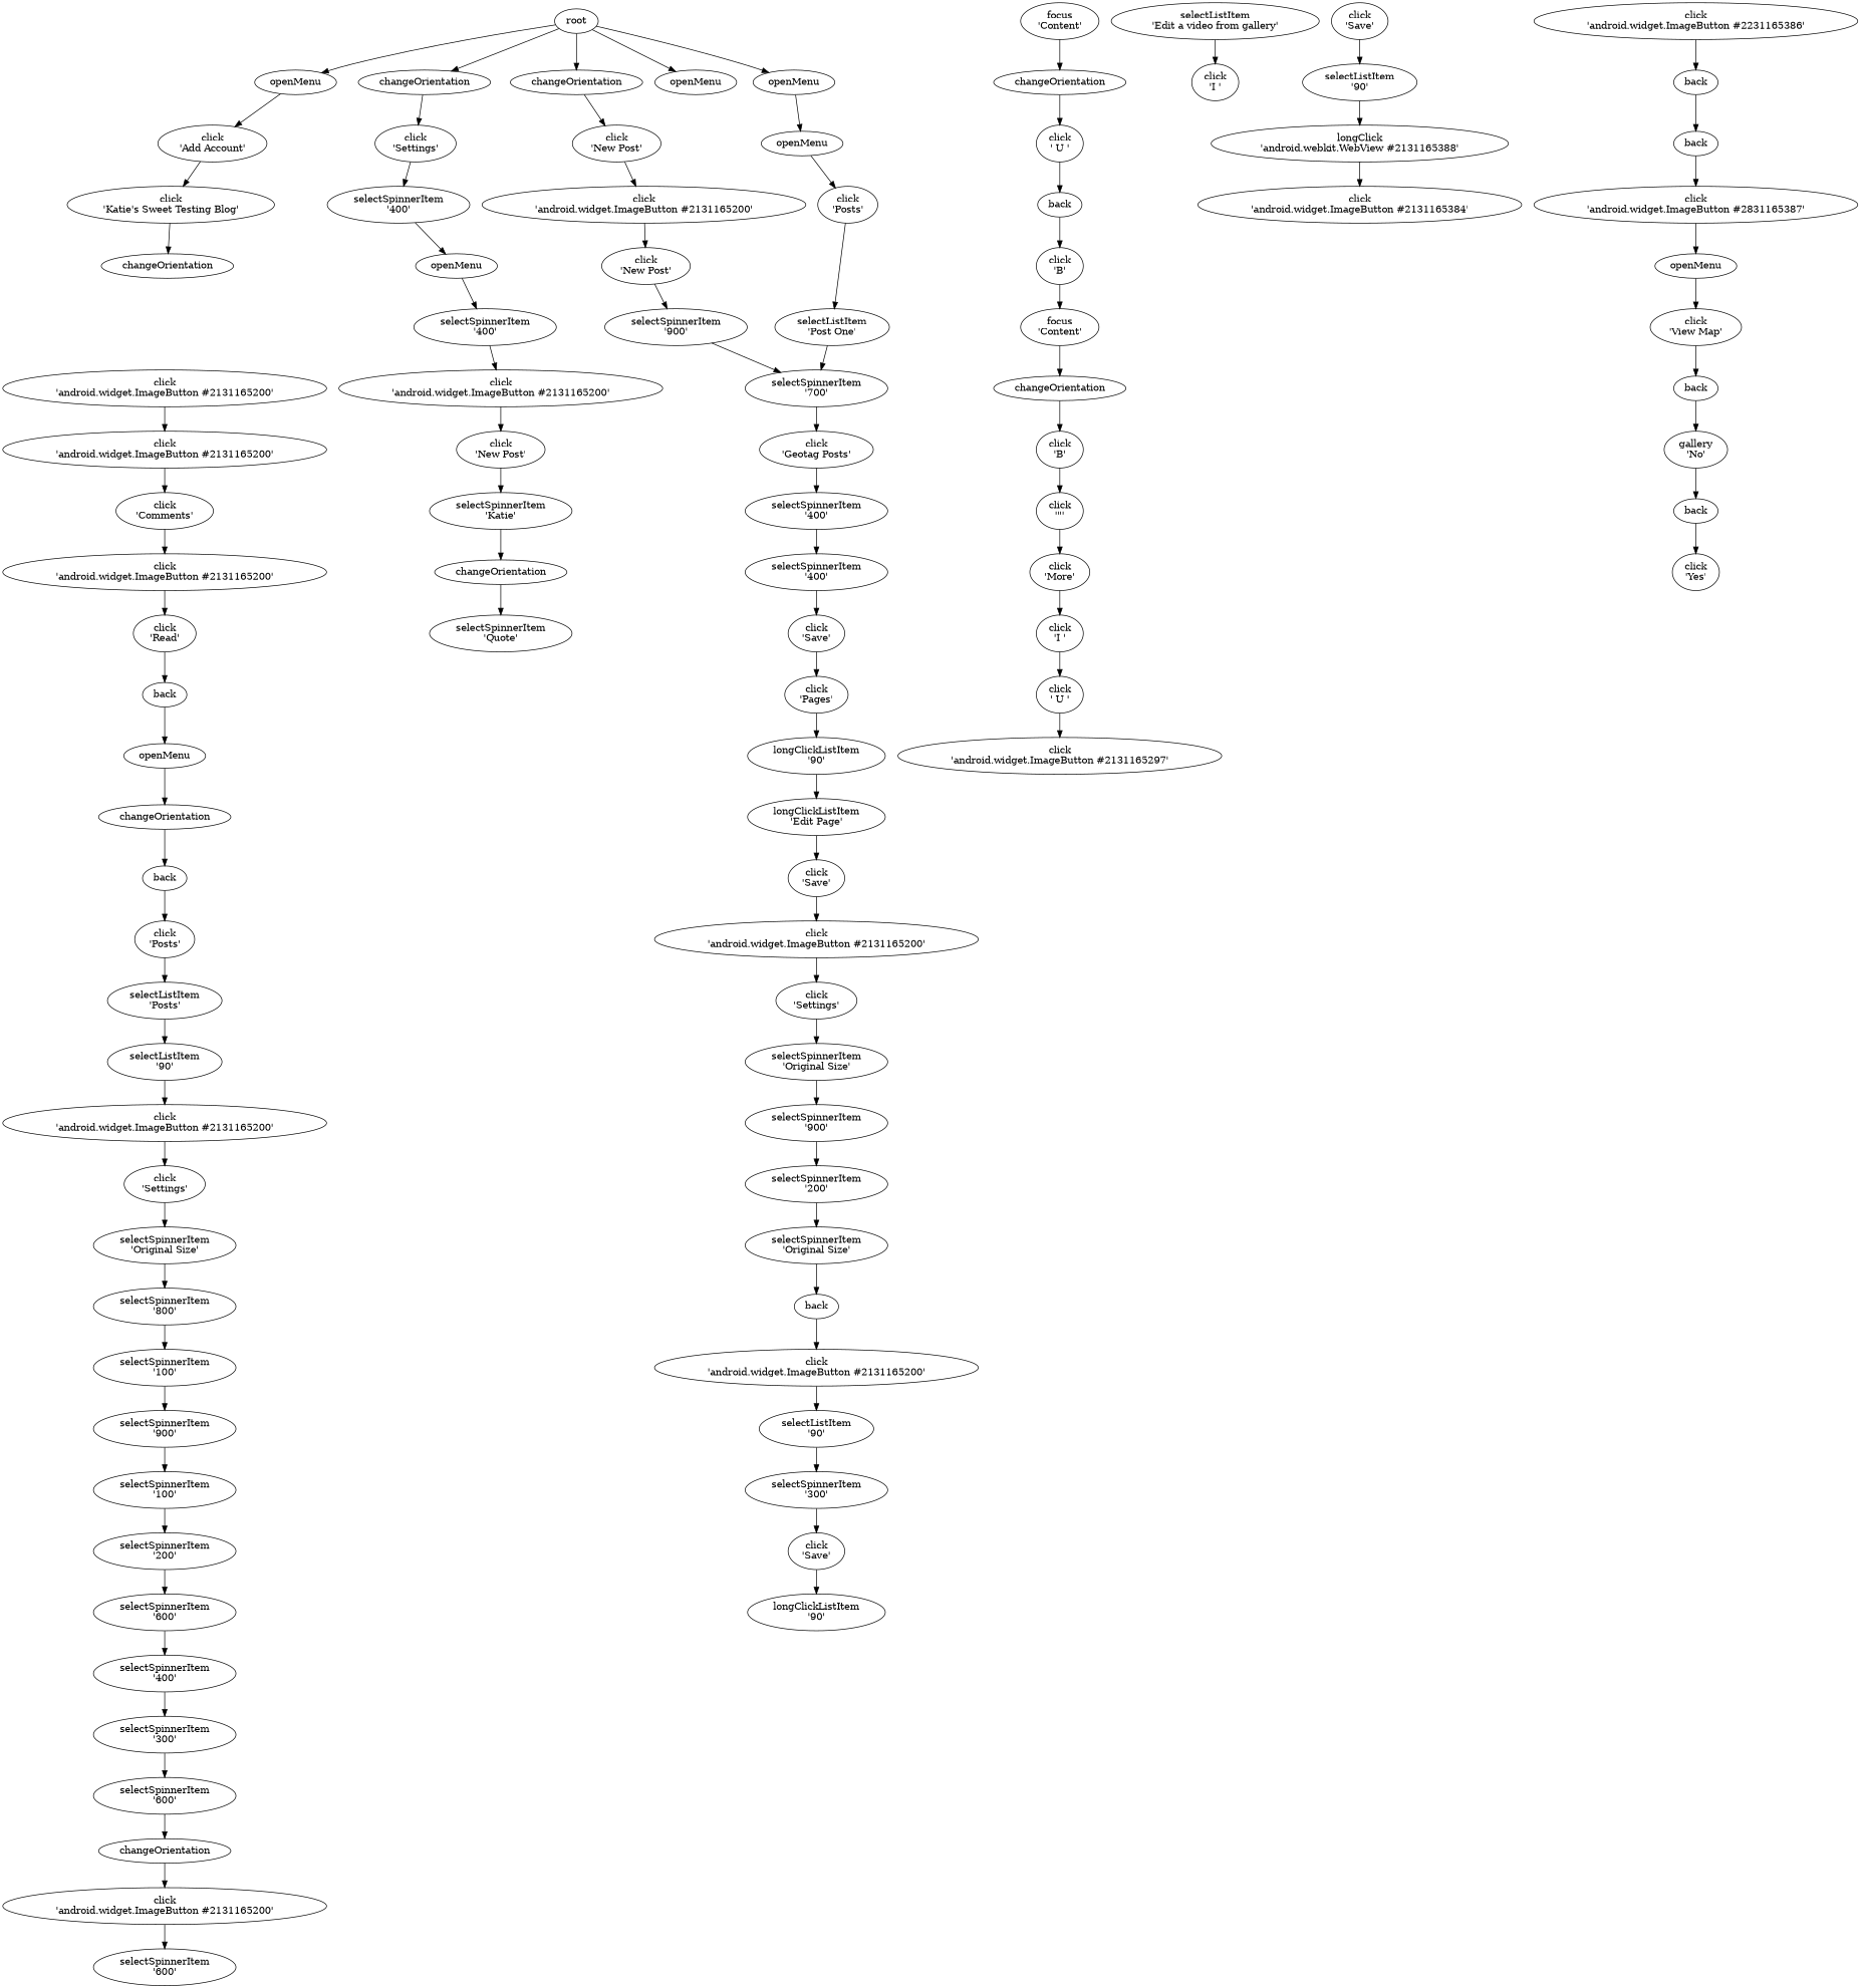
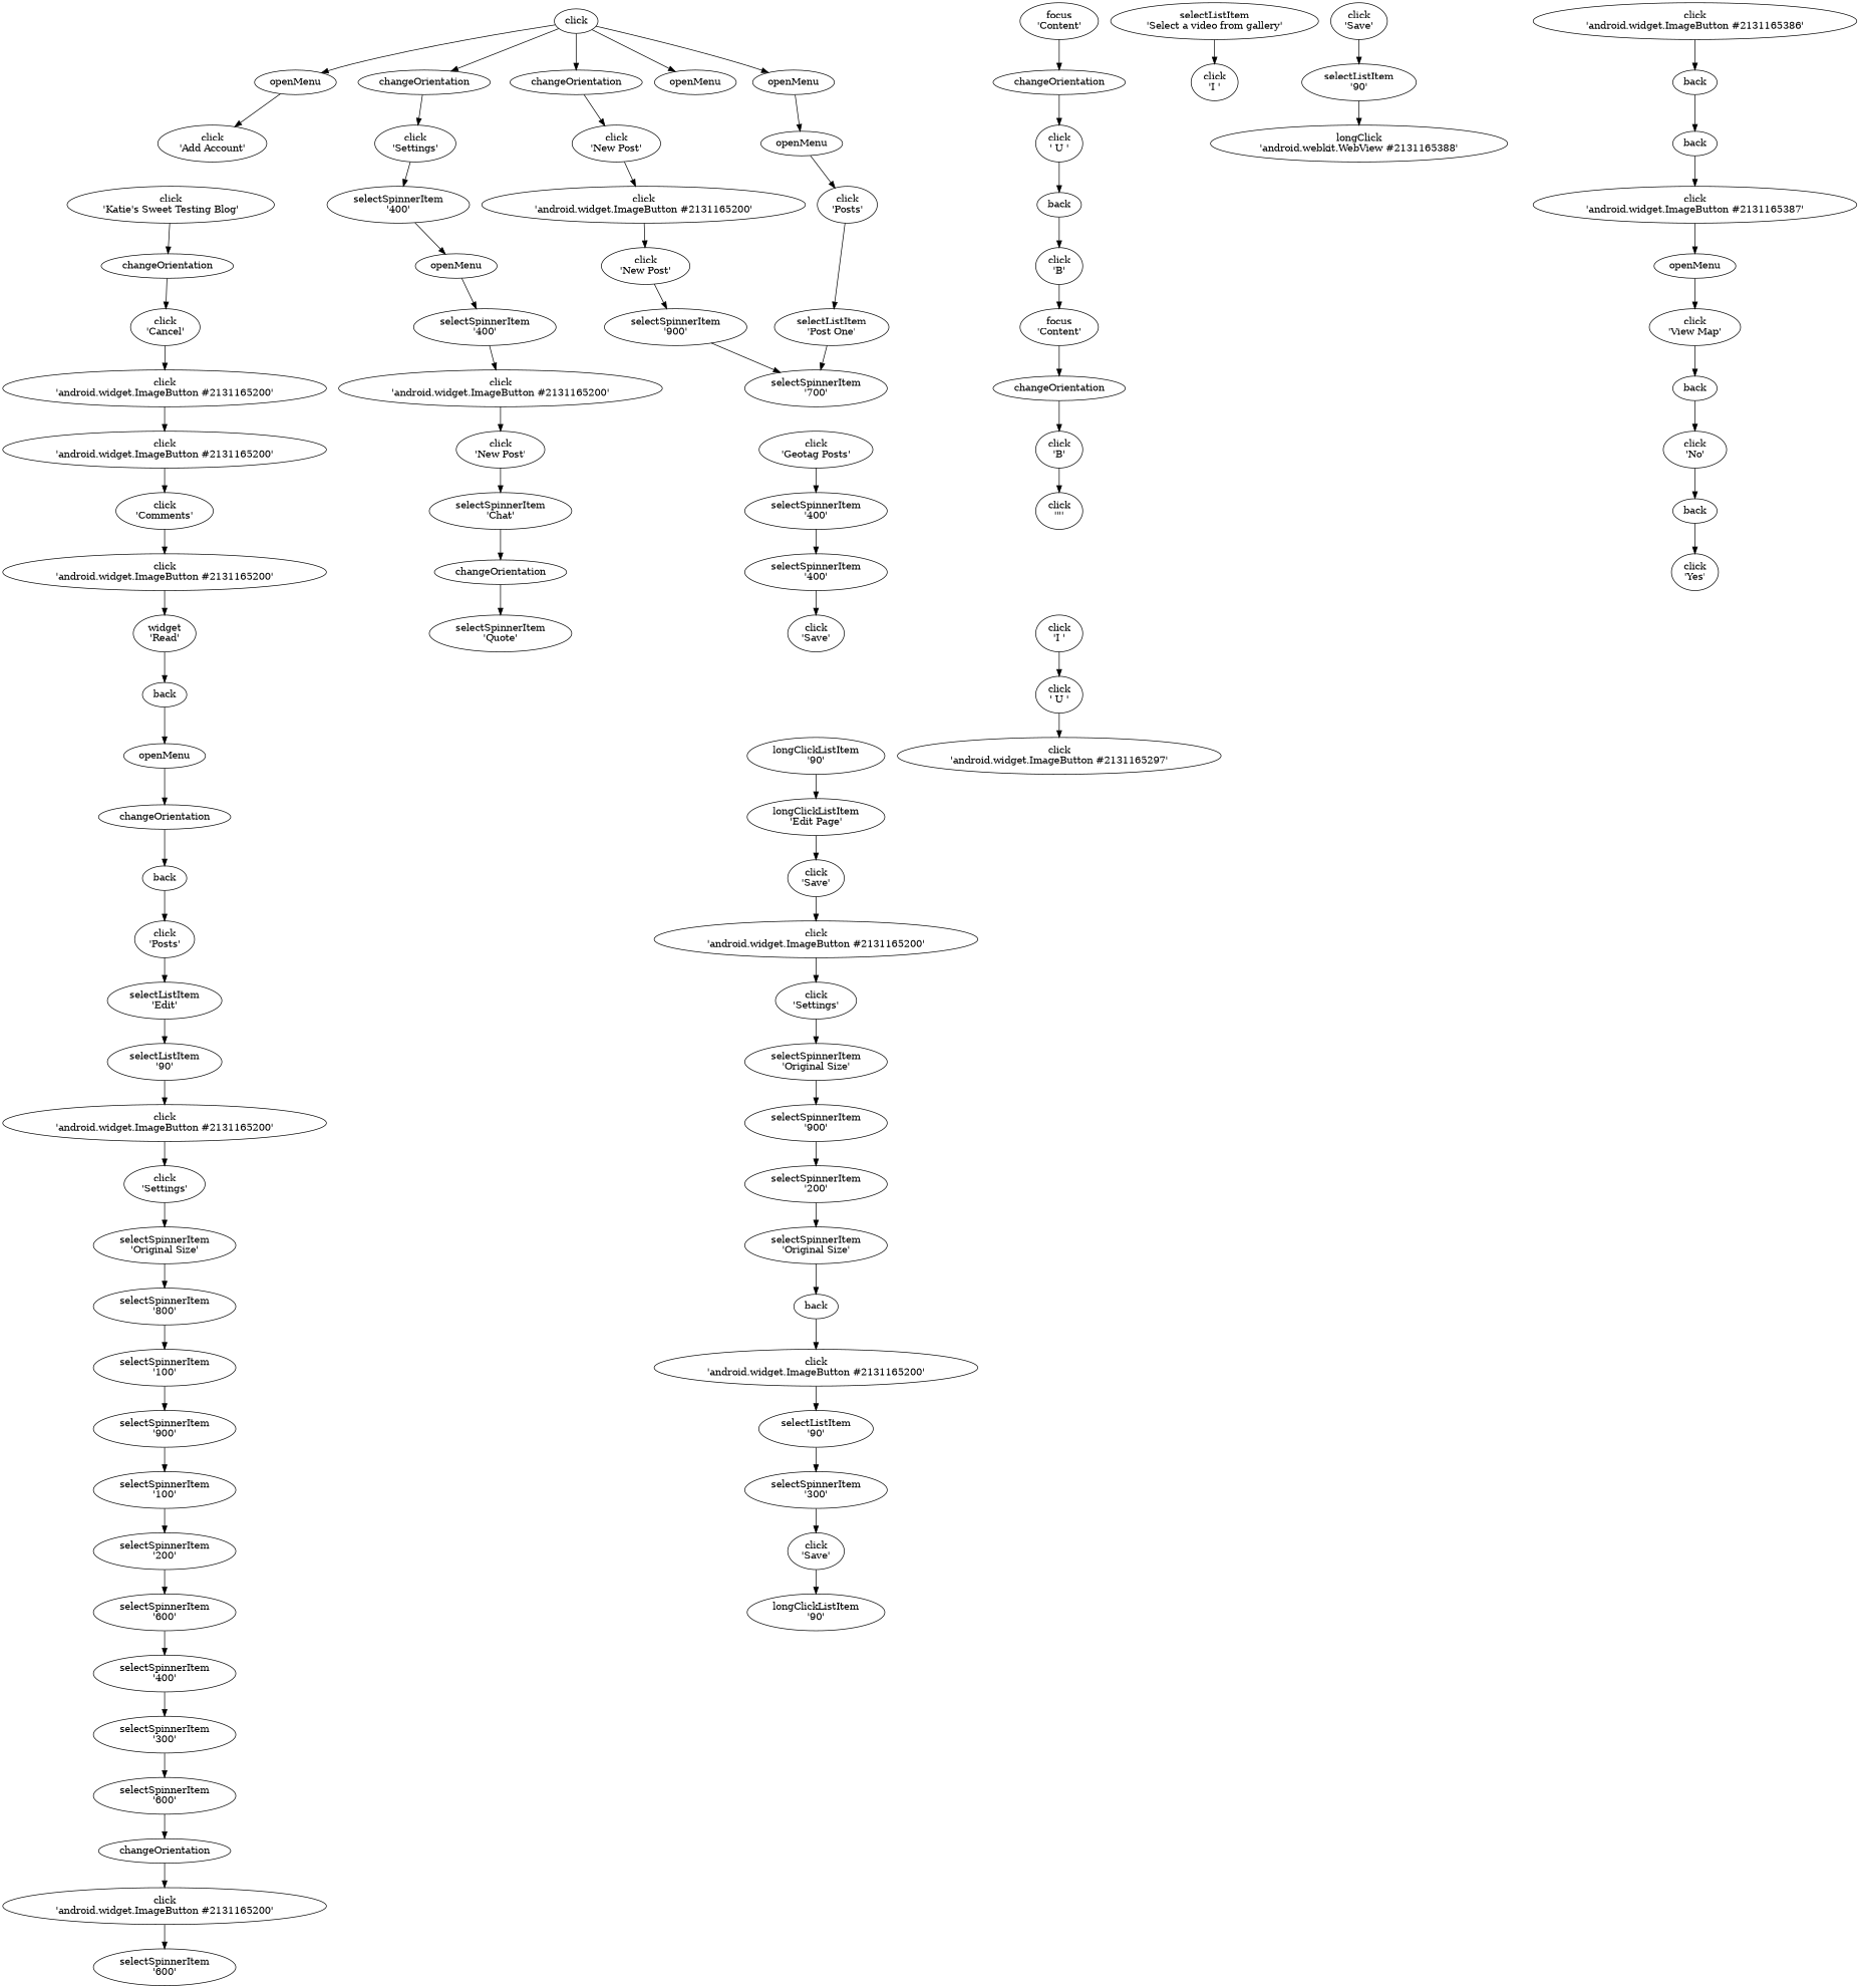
  digraph {
    n1 [label=openMenu]
    n2 [label="click\n'Add Account'"]
-   root
+   root [label=click]
    n4 [label=changeOrientation]
    n5 [label=changeOrientation]
    n6 [label=openMenu]
    n7 [label=openMenu]
    n8 [label="click\n'Settings'"]
    n9 [label="click\n'New Post'"]
    n10 [label=openMenu]
    n11 [label="click\n'Katie's Sweet Testing Blog'"]
    n12 [label=changeOrientation]
+   n13 [label="click\n'Cancel'"]
    n14 [label="click\n'android.widget.ImageButton #2131165200'"]
    n15 [label="click\n'android.widget.ImageButton #2131165200'"]
    n16 [label="click\n'Comments'"]
    n17 [label="click\n'android.widget.ImageButton #2131165200'"]
-   n18 [label="click\n'Read'"]
+   n18 [label="widget\n'Read'"]
    n19 [label=back]
    n20 [label=openMenu]
    n21 [label=changeOrientation]
    n22 [label=back]
    n23 [label="click\n'Posts'"]
-   n24 [label="selectListItem\n'Posts'"]
+   n24 [label="selectListItem\n'Edit'"]
    n25 [label="selectListItem\n'90'"]
    n26 [label="click\n'android.widget.ImageButton #2131165200'"]
    n27 [label="click\n'Settings'"]
    n28 [label="selectSpinnerItem\n'Original Size'"]
    n29 [label="selectSpinnerItem\n'800'"]
    n30 [label="selectSpinnerItem\n'100'"]
    n31 [label="selectSpinnerItem\n'900'"]
    n32 [label="selectSpinnerItem\n'100'"]
    n33 [label="selectSpinnerItem\n'200'"]
    n34 [label="selectSpinnerItem\n'600'"]
    n35 [label="selectSpinnerItem\n'400'"]
    n36 [label="selectSpinnerItem\n'300'"]
    n37 [label="selectSpinnerItem\n'600'"]
    n38 [label=changeOrientation]
    n39 [label="click\n'android.widget.ImageButton #2131165200'"]
    n40 [label="selectSpinnerItem\n'600'"]
    n41 [label="selectSpinnerItem\n'400'"]
    n42 [label=openMenu]
    n43 [label="selectSpinnerItem\n'400'"]
    n44 [label="click\n'android.widget.ImageButton #2131165200'"]
    n45 [label="click\n'New Post'"]
-   n46 [label="selectSpinnerItem\n'Katie'"]
+   n46 [label="selectSpinnerItem\n'Chat'"]
    n47 [label=changeOrientation]
    n48 [label="selectSpinnerItem\n'Quote'"]
    n49 [label="focus\n'Content'"]
    n50 [label=changeOrientation]
    n51 [label="click\n' U '"]
    n52 [label=back]
    n53 [label="click\n'B'"]
    n54 [label="focus\n'Content'"]
    n55 [label=changeOrientation]
    n56 [label="click\n'B'"]
    n57 [label="click\n'\"'"]
-   n58 [label="click\n'More'"]
    n59 [label="click\n'I '"]
    n60 [label="click\n' U '"]
    n61 [label="click\n'android.widget.ImageButton #2131165297'"]
-   n62 [label="selectListItem\n'Edit a video from gallery'"]
+   n62 [label="selectListItem\n'Select a video from gallery'"]
    n63 [label="click\n'I '"]
    n64 [label="click\n'android.widget.ImageButton #2131165200'"]
    n65 [label="click\n'New Post'"]
    n66 [label="selectSpinnerItem\n'900'"]
    n67 [label="selectSpinnerItem\n'700'"]
    n68 [label="click\n'Geotag Posts'"]
    n69 [label="selectSpinnerItem\n'400'"]
    n70 [label="selectSpinnerItem\n'400'"]
    n71 [label="click\n'Save'"]
-   n72 [label="click\n'Pages'"]
    n73 [label="longClickListItem\n'90'"]
    n74 [label="longClickListItem\n'Edit Page'"]
    n75 [label="click\n'Save'"]
    n76 [label="click\n'android.widget.ImageButton #2131165200'"]
    n77 [label="click\n'Settings'"]
    n78 [label="selectSpinnerItem\n'Original Size'"]
    n79 [label="selectSpinnerItem\n'900'"]
    n80 [label="selectSpinnerItem\n'200'"]
    n81 [label="selectSpinnerItem\n'Original Size'"]
    n82 [label=back]
    n83 [label="click\n'android.widget.ImageButton #2131165200'"]
    n84 [label="selectListItem\n'90'"]
    n85 [label="selectSpinnerItem\n'300'"]
    n86 [label="click\n'Save'"]
    n87 [label="longClickListItem\n'90'"]
    n88 [label="click\n'Save'"]
    n89 [label="selectListItem\n'90'"]
    n90 [label="longClick\n'android.webkit.WebView #2131165388'"]
-   n91 [label="click\n'android.widget.ImageButton #2131165384'"]
    n92 [label="click\n'Posts'"]
    n93 [label="selectListItem\n'Post One'"]
-   n94 [label="click\n'android.widget.ImageButton #2231165386'"]
+   n94 [label="click\n'android.widget.ImageButton #2131165386'"]
    n95 [label=back]
    n96 [label=back]
-   n97 [label="click\n'android.widget.ImageButton #2831165387'"]
+   n97 [label="click\n'android.widget.ImageButton #2131165387'"]
    n98 [label=openMenu]
    n99 [label="click\n'View Map'"]
    n100 [label=back]
-   n101 [label="gallery\n'No'"]
+   n101 [label="click\n'No'"]
    n102 [label=back]
    n103 [label="click\n'Yes'"]
    n1 -> n2
-   n2 -> n11
    root -> n1
    root -> n4
    root -> n5
    root -> n6
    root -> n7
    n4 -> n8
    n5 -> n9
    n7 -> n10
    n8 -> n41
    n9 -> n64
    n10 -> n92
    n11 -> n12
+   n12 -> n13
+   n13 -> n14
    n14 -> n15
    n15 -> n16
    n16 -> n17
    n17 -> n18
    n18 -> n19
    n19 -> n20
    n20 -> n21
    n21 -> n22
    n22 -> n23
    n23 -> n24
    n24 -> n25
    n25 -> n26
    n26 -> n27
    n27 -> n28
    n28 -> n29
    n29 -> n30
    n30 -> n31
    n31 -> n32
    n32 -> n33
    n33 -> n34
    n34 -> n35
    n35 -> n36
    n36 -> n37
    n37 -> n38
    n38 -> n39
    n39 -> n40
    n41 -> n42
    n42 -> n43
    n43 -> n44
    n44 -> n45
    n45 -> n46
    n46 -> n47
    n47 -> n48
    n49 -> n50
    n50 -> n51
    n51 -> n52
    n52 -> n53
    n53 -> n54
    n54 -> n55
    n55 -> n56
    n56 -> n57
-   n57 -> n58
-   n58 -> n59
    n59 -> n60
    n60 -> n61
    n62 -> n63
    n64 -> n65
    n65 -> n66
    n66 -> n67
-   n67 -> n68
    n68 -> n69
    n69 -> n70
    n70 -> n71
-   n71 -> n72
-   n72 -> n73
    n73 -> n74
    n74 -> n75
    n75 -> n76
    n76 -> n77
    n77 -> n78
    n78 -> n79
    n79 -> n80
    n80 -> n81
    n81 -> n82
    n82 -> n83
    n83 -> n84
    n84 -> n85
    n85 -> n86
    n86 -> n87
    n88 -> n89
    n89 -> n90
-   n90 -> n91
    n92 -> n93
    n93 -> n67
    n94 -> n95
    n95 -> n96
    n96 -> n97
    n97 -> n98
    n98 -> n99
    n99 -> n100
    n100 -> n101
    n101 -> n102
    n102 -> n103
  }
